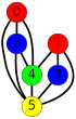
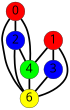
  graph {
    splines=true
    fontname="Open Sans"
    node [color=black fillcolor=red fixedsize=true fontname="Open Sans" fontsize=42 penwidth=1 shape=circle style=filled]
    edge [color=black penwidth=6 style=bold fontname="Open Sans"]
    0 [height=0.91667 width=0.91667]
    2 [fillcolor=blue height=0.91667 width=0.91667]
    4 [fillcolor=green height=0.91667 width=0.91667]
-   5 [fillcolor=yellow height=0.91667 width=0.91667]
+   5 [fillcolor=yellow height=0.91667 label=6 width=0.91667]
    1 [height=0.91667 width=0.91667]
    3 [fillcolor=blue height=0.91667 width=0.91667]
    0 -- 2
    0 -- 4
    0 -- 5
    2 -- 4
    2 -- 5
    4 -- 5
    1 -- 4
    1 -- 5
    1 -- 3
    3 -- 5
  }
